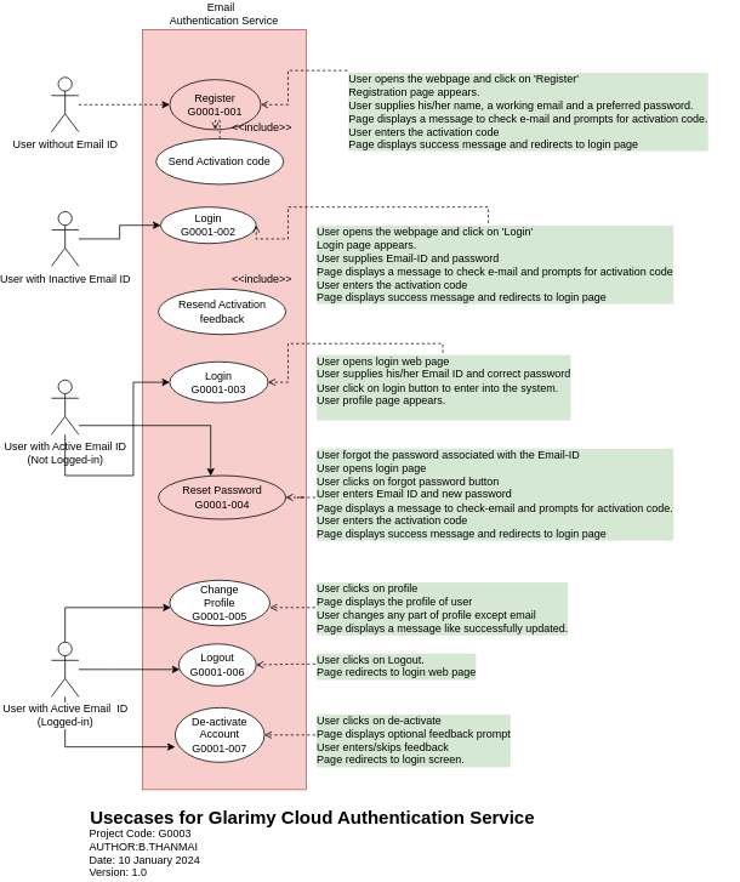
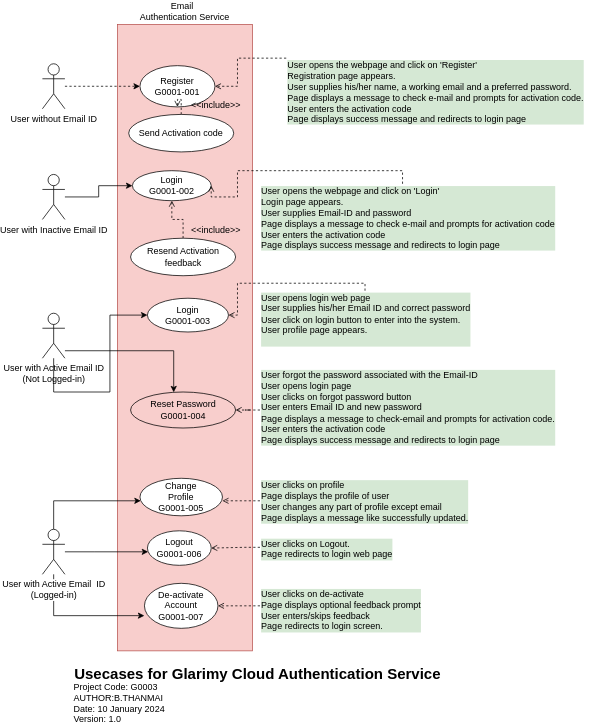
  <mxCell id="0" />
  <mxCell id="1" parent="0" />
  <mxCell id="2" value="&lt;div&gt;Email&amp;nbsp;&amp;nbsp;&lt;/div&gt;&lt;div&gt;Authentication Service&lt;/div&gt;" style="rounded=0;whiteSpace=wrap;html=1;labelBackgroundColor=none;fontSize=12;align=center;fillColor=#f8cecc;strokeColor=#b85450;labelPosition=center;verticalLabelPosition=top;verticalAlign=bottom;" parent="1" vertex="1"><mxGeometry x="120" y="20" width="180" height="835" as="geometry" /></mxCell>
  <mxCell id="3" style="edgeStyle=orthogonalEdgeStyle;rounded=0;orthogonalLoop=1;jettySize=auto;html=1;dashed=1;" parent="1" source="4" target="5" edge="1"><mxGeometry relative="1" as="geometry" /></mxCell>
  <mxCell id="4" value="User without Email ID" style="shape=umlActor;verticalLabelPosition=bottom;labelBackgroundColor=none;verticalAlign=top;html=1;fillColor=none;" parent="1" vertex="1"><mxGeometry x="20" y="72.5" width="30" height="60" as="geometry" /></mxCell>
- <mxCell id="5" value="&lt;div&gt;Register&lt;/div&gt;&lt;div&gt;G0001-001&lt;br&gt;&lt;/div&gt;" style="ellipse;whiteSpace=wrap;html=1;fillColor=#f8cecc;" parent="1" vertex="1"><mxGeometry x="150" y="75" width="100" height="55" as="geometry" /></mxCell>
+ <mxCell id="5" value="&lt;div&gt;Register&lt;/div&gt;&lt;div&gt;G0001-001&lt;br&gt;&lt;/div&gt;" style="ellipse;whiteSpace=wrap;html=1;" parent="1" vertex="1"><mxGeometry x="150" y="75" width="100" height="55" as="geometry" /></mxCell>
  <mxCell id="6" value="&lt;div&gt;Login&lt;/div&gt;&lt;div&gt;G0001-002&lt;/div&gt;" style="ellipse;whiteSpace=wrap;html=1;" parent="1" vertex="1"><mxGeometry x="140" y="215" width="105" height="40" as="geometry" /></mxCell>
- <mxCell id="7" value="&lt;div&gt;Login&lt;/div&gt;&lt;div&gt;G0001-003&lt;/div&gt;" style="ellipse;whiteSpace=wrap;html=1;" parent="1" vertex="1"><mxGeometry x="150" y="385" width="108" height="45" as="geometry" /></mxCell>
+ <mxCell id="7" value="&lt;div&gt;Login&lt;/div&gt;&lt;div&gt;G0001-003&lt;/div&gt;" style="ellipse;whiteSpace=wrap;html=1;" parent="1" vertex="1"><mxGeometry x="160" y="385" width="108" height="45" as="geometry" /></mxCell>
  <mxCell id="8" value="&lt;div&gt;Change &lt;br&gt;&lt;/div&gt;&lt;div&gt;Profile&lt;/div&gt;&lt;div&gt;G0001-005&lt;/div&gt;" style="ellipse;whiteSpace=wrap;html=1;" parent="1" vertex="1"><mxGeometry x="150" y="625" width="110" height="50" as="geometry" /></mxCell>
  <mxCell id="9" style="edgeStyle=orthogonalEdgeStyle;rounded=0;orthogonalLoop=1;jettySize=auto;html=1;entryX=0;entryY=0.5;entryDx=0;entryDy=0;" parent="1" source="11" target="7" edge="1"><mxGeometry relative="1" as="geometry"><Array as="points"><mxPoint x="35" y="510" /><mxPoint x="110" y="510" /><mxPoint x="110" y="408" /></Array></mxGeometry></mxCell>
  <mxCell id="10" style="edgeStyle=orthogonalEdgeStyle;rounded=0;orthogonalLoop=1;jettySize=auto;html=1;" parent="1" source="11" target="17" edge="1"><mxGeometry relative="1" as="geometry"><Array as="points"><mxPoint x="195" y="455" /></Array></mxGeometry></mxCell>
  <mxCell id="11" value="&lt;div&gt;User with Active Email ID&lt;/div&gt;&lt;div&gt;(Not Logged-in)&lt;br&gt;&lt;/div&gt;" style="shape=umlActor;verticalLabelPosition=bottom;labelBackgroundColor=none;verticalAlign=top;html=1;" parent="1" vertex="1"><mxGeometry x="20" y="405" width="30" height="60" as="geometry" /></mxCell>
  <mxCell id="12" style="edgeStyle=orthogonalEdgeStyle;rounded=0;orthogonalLoop=1;jettySize=auto;html=1;" parent="1" source="15" target="8" edge="1"><mxGeometry relative="1" as="geometry"><Array as="points"><mxPoint x="35" y="655" /></Array></mxGeometry></mxCell>
  <mxCell id="13" style="edgeStyle=orthogonalEdgeStyle;rounded=0;orthogonalLoop=1;jettySize=auto;html=1;" parent="1" source="15" target="18" edge="1"><mxGeometry relative="1" as="geometry"><Array as="points"><mxPoint x="90" y="723" /><mxPoint x="90" y="723" /></Array></mxGeometry></mxCell>
  <mxCell id="14" style="edgeStyle=orthogonalEdgeStyle;rounded=0;orthogonalLoop=1;jettySize=auto;html=1;entryX=-0.001;entryY=0.718;entryDx=0;entryDy=0;entryPerimeter=0;endArrow=classic;endFill=1;fontSize=12;" parent="1" source="15" target="16" edge="1"><mxGeometry relative="1" as="geometry"><Array as="points"><mxPoint x="35" y="808" /></Array></mxGeometry></mxCell>
  <mxCell id="15" value="&lt;div&gt;User with Active Email&amp;nbsp; ID&lt;/div&gt;&lt;div&gt;(Logged-in)&lt;br&gt;&lt;/div&gt;" style="shape=umlActor;verticalLabelPosition=bottom;labelBackgroundColor=#ffffff;verticalAlign=top;html=1;" parent="1" vertex="1"><mxGeometry x="20" y="693" width="30" height="60" as="geometry" /></mxCell>
  <mxCell id="16" value="&lt;div&gt;De-activate Account&lt;/div&gt;&lt;div&gt;G0001-007&lt;br&gt;&lt;/div&gt;" style="ellipse;whiteSpace=wrap;html=1;" parent="1" vertex="1"><mxGeometry x="156" y="765" width="98" height="60" as="geometry" /></mxCell>
  <mxCell id="17" value="&lt;div&gt;Reset Password&lt;/div&gt;&lt;div&gt;G0001-004&lt;br&gt;&lt;/div&gt;" style="ellipse;whiteSpace=wrap;html=1;fillColor=#f8cecc;" parent="1" vertex="1"><mxGeometry x="137.5" y="510" width="140" height="48" as="geometry" /></mxCell>
  <mxCell id="18" value="&lt;div&gt;Logout&lt;/div&gt;G0001-006" style="ellipse;whiteSpace=wrap;html=1;" parent="1" vertex="1"><mxGeometry x="160" y="695" width="85" height="46" as="geometry" /></mxCell>
  <mxCell id="19" style="edgeStyle=orthogonalEdgeStyle;rounded=0;orthogonalLoop=1;jettySize=auto;html=1;entryX=0;entryY=0.5;entryDx=0;entryDy=0;" parent="1" source="20" target="6" edge="1"><mxGeometry relative="1" as="geometry" /></mxCell>
  <mxCell id="20" value="User with Inactive Email ID" style="shape=umlActor;verticalLabelPosition=bottom;labelBackgroundColor=none;verticalAlign=top;html=1;fillColor=#ffffff;strokeColor=#000000;" parent="1" vertex="1"><mxGeometry x="20" y="220" width="30" height="60" as="geometry" /></mxCell>
  <mxCell id="21" style="edgeStyle=orthogonalEdgeStyle;rounded=0;orthogonalLoop=1;jettySize=auto;html=1;entryX=1;entryY=0.5;entryDx=0;entryDy=0;dashed=1;endArrow=open;endFill=0;fontSize=12;" parent="1" source="22" target="5" edge="1"><mxGeometry relative="1" as="geometry"><Array as="points"><mxPoint x="500" y="65" /><mxPoint x="280" y="65" /><mxPoint x="280" y="102" /></Array></mxGeometry></mxCell>
  <mxCell id="22" value="&lt;div&gt;User opens the webpage and click on 'Register'&lt;/div&gt;&lt;div&gt;Registration page appears.&lt;br&gt;&lt;/div&gt;&lt;div&gt;User supplies his/her name, a working email and a preferred password.&lt;/div&gt;&lt;div&gt;Page displays a message to check e-mail and prompts for activation code.&lt;/div&gt;&lt;div&gt;User enters the activation code&lt;/div&gt;&lt;div&gt;Page displays success message and redirects to login page&lt;br&gt;&lt;/div&gt;" style="text;html=1;resizable=0;points=[];autosize=1;align=left;verticalAlign=top;spacingTop=-4;labelBackgroundColor=#D5E8D4;comic=0;shadow=0;" parent="1" vertex="1"><mxGeometry x="345" y="65" width="410" height="90" as="geometry" /></mxCell>
+ <mxCell id="23" style="edgeStyle=orthogonalEdgeStyle;rounded=0;orthogonalLoop=1;jettySize=auto;html=1;endArrow=open;endFill=0;fontSize=12;dashed=1;" parent="1" source="24" target="6" edge="1"><mxGeometry relative="1" as="geometry" /></mxCell>
  <mxCell id="24" value="&lt;div&gt;Resend Activation feedback&lt;/div&gt;" style="ellipse;whiteSpace=wrap;html=1;" parent="1" vertex="1"><mxGeometry x="137.5" y="305" width="140" height="50" as="geometry" /></mxCell>
  <mxCell id="25" style="edgeStyle=orthogonalEdgeStyle;rounded=0;orthogonalLoop=1;jettySize=auto;html=1;dashed=1;endArrow=open;endFill=0;" parent="1" source="27" target="5" edge="1"><mxGeometry relative="1" as="geometry" /></mxCell>
  <mxCell id="26" value="&amp;lt;&amp;lt;include&amp;gt;&amp;gt;" style="text;html=1;resizable=0;points=[];align=center;verticalAlign=middle;labelBackgroundColor=none;" parent="25" vertex="1" connectable="0"><mxGeometry x="0.564" relative="1" as="geometry"><mxPoint x="50" y="5" as="offset" /></mxGeometry></mxCell>
  <mxCell id="27" value="&lt;div&gt;Send Activation code&lt;/div&gt;" style="ellipse;whiteSpace=wrap;html=1;" parent="1" vertex="1"><mxGeometry x="135" y="140" width="140" height="50" as="geometry" /></mxCell>
  <mxCell id="28" style="edgeStyle=orthogonalEdgeStyle;rounded=0;orthogonalLoop=1;jettySize=auto;html=1;entryX=1;entryY=0.5;entryDx=0;entryDy=0;dashed=1;endArrow=open;endFill=0;fontSize=12;" parent="1" source="29" target="6" edge="1"><mxGeometry relative="1" as="geometry"><Array as="points"><mxPoint x="500" y="215" /><mxPoint x="280" y="215" /><mxPoint x="280" y="250" /></Array></mxGeometry></mxCell>
  <mxCell id="29" value="User opens the webpage and click on 'Login'&lt;br&gt;&lt;div&gt;&lt;span&gt;Login page appears.&lt;/span&gt;&lt;/div&gt;&lt;div&gt;&lt;span&gt;User supplies Email-ID and password&lt;/span&gt;&lt;/div&gt;&lt;div&gt;&lt;span&gt;Page displays a message to check e-mail and prompts for activation code&lt;/span&gt;&lt;/div&gt;&lt;div&gt;&lt;span&gt;User enters the activation code&lt;/span&gt;&lt;/div&gt;&lt;div&gt;&lt;span&gt;Page displays success message and redirects to login page&lt;br&gt;&lt;/span&gt;&lt;/div&gt;" style="text;html=1;resizable=0;points=[];autosize=1;align=left;verticalAlign=top;spacingTop=-4;labelBackgroundColor=#D5E8D4;" parent="1" vertex="1"><mxGeometry x="310" y="232.5" width="420" height="90" as="geometry" /></mxCell>
  <mxCell id="30" style="edgeStyle=orthogonalEdgeStyle;rounded=0;orthogonalLoop=1;jettySize=auto;html=1;entryX=1;entryY=0.5;entryDx=0;entryDy=0;dashed=1;endArrow=open;endFill=0;fontSize=12;" parent="1" source="31" target="7" edge="1"><mxGeometry relative="1" as="geometry"><Array as="points"><mxPoint x="450" y="365" /><mxPoint x="280" y="365" /><mxPoint x="280" y="408" /></Array></mxGeometry></mxCell>
  <mxCell id="31" value="&lt;div&gt;User opens login web page&lt;/div&gt;&lt;div&gt;User supplies his/her Email ID and correct password&lt;/div&gt;&lt;div&gt;User click on login button to enter into the system.&lt;/div&gt;&lt;div&gt;User profile page appears.&lt;/div&gt;&lt;div&gt;&lt;br&gt;&lt;/div&gt;" style="text;html=1;resizable=0;points=[];autosize=1;align=left;verticalAlign=top;spacingTop=-4;labelBackgroundColor=#D5E8D4;" parent="1" vertex="1"><mxGeometry x="310" y="375" width="300" height="80" as="geometry" /></mxCell>
  <mxCell id="32" style="edgeStyle=orthogonalEdgeStyle;rounded=0;orthogonalLoop=1;jettySize=auto;html=1;entryX=1;entryY=0.5;entryDx=0;entryDy=0;dashed=1;endArrow=open;endFill=0;fontSize=12;" parent="1" source="33" target="16" edge="1"><mxGeometry relative="1" as="geometry"><Array as="points"><mxPoint x="300" y="795" /><mxPoint x="300" y="795" /></Array></mxGeometry></mxCell>
  <mxCell id="33" value="User clicks on de-activate&lt;br&gt;&lt;div&gt;Page displays optional feedback prompt&lt;/div&gt;&lt;div&gt;User enters/skips feedback&lt;br&gt;&lt;/div&gt;&lt;div&gt;Page redirects to login screen.&lt;/div&gt;" style="text;html=1;resizable=0;points=[];autosize=1;align=left;verticalAlign=top;spacingTop=-4;labelBackgroundColor=#D5E8D4;" parent="1" vertex="1"><mxGeometry x="310" y="770" width="230" height="60" as="geometry" /></mxCell>
  <mxCell id="34" style="edgeStyle=orthogonalEdgeStyle;rounded=0;orthogonalLoop=1;jettySize=auto;html=1;entryX=1;entryY=0.5;entryDx=0;entryDy=0;dashed=1;endArrow=open;endFill=0;fontSize=12;" parent="1" source="35" target="17" edge="1"><mxGeometry relative="1" as="geometry" /></mxCell>
  <mxCell id="35" value="&lt;div&gt;User forgot the password associated with the Email-ID&lt;br&gt;&lt;/div&gt;&lt;div&gt;User opens login page&lt;/div&gt;&lt;div&gt;User clicks on forgot password button&lt;/div&gt;&lt;div&gt;User enters Email ID and new password&lt;br&gt;&lt;/div&gt;&lt;div&gt;Page displays a message to check-email and prompts for activation code.&lt;/div&gt;&lt;div&gt;User enters the activation code&lt;/div&gt;&lt;div&gt;Page displays success message and redirects to login page&lt;/div&gt;" style="text;html=1;labelBackgroundColor=#D5E8D4;" parent="1" vertex="1"><mxGeometry x="310" y="474" width="410" height="120" as="geometry" /></mxCell>
  <mxCell id="36" style="edgeStyle=orthogonalEdgeStyle;rounded=0;orthogonalLoop=1;jettySize=auto;html=1;dashed=1;endArrow=open;endFill=0;fontSize=12;" parent="1" source="37" edge="1"><mxGeometry relative="1" as="geometry"><mxPoint x="260" y="655" as="targetPoint" /></mxGeometry></mxCell>
  <mxCell id="37" value="&lt;div&gt;User clicks on profile&lt;/div&gt;&lt;div&gt;Page displays the profile of user&lt;/div&gt;&lt;div&gt;User changes any part of profile except email&lt;br&gt;&lt;/div&gt;Page displays a message like successfully updated.&lt;br&gt;" style="text;html=1;resizable=0;points=[];autosize=1;align=left;verticalAlign=top;spacingTop=-4;labelBackgroundColor=#D5E8D4;" parent="1" vertex="1"><mxGeometry x="310" y="625" width="290" height="60" as="geometry" /></mxCell>
  <mxCell id="38" style="edgeStyle=orthogonalEdgeStyle;rounded=0;orthogonalLoop=1;jettySize=auto;html=1;entryX=1;entryY=0.5;entryDx=0;entryDy=0;dashed=1;endArrow=open;endFill=0;fontSize=12;" parent="1" source="39" target="18" edge="1"><mxGeometry relative="1" as="geometry"><Array as="points"><mxPoint x="290" y="717" /><mxPoint x="290" y="717" /></Array></mxGeometry></mxCell>
  <mxCell id="39" value="User clicks on Logout.&lt;br&gt;Page redirects to login web page&lt;br&gt;" style="text;html=1;resizable=0;points=[];autosize=1;align=left;verticalAlign=top;spacingTop=-4;labelBackgroundColor=#D5E8D4;" parent="1" vertex="1"><mxGeometry x="310" y="703" width="190" height="30" as="geometry" /></mxCell>
  <mxCell id="40" value="Usecases for Glarimy Cloud Authentication Service" style="text;html=1;strokeColor=none;fillColor=none;align=center;verticalAlign=middle;whiteSpace=wrap;rounded=0;labelBackgroundColor=none;fontSize=20;fontStyle=1" parent="1" vertex="1"><mxGeometry x="33" y="875" width="548" height="20" as="geometry" /></mxCell>
  <mxCell id="41" value="&lt;div style=&quot;font-size: 12px&quot;&gt;Project Code: G0003&lt;/div&gt;&lt;div style=&quot;font-size: 12px&quot;&gt;&lt;span style=&quot;background-color: initial;&quot;&gt;AUTHOR:B.THANMAI&lt;/span&gt;&lt;/div&gt;&lt;div style=&quot;font-size: 12px&quot;&gt;&lt;span style=&quot;background-color: initial;&quot;&gt;Date: 10 January 2024&lt;/span&gt;&lt;br&gt;&lt;/div&gt;&lt;div style=&quot;font-size: 12px&quot;&gt;Version: 1.0&lt;br style=&quot;font-size: 12px&quot;&gt;&lt;/div&gt;" style="text;html=1;strokeColor=none;fillColor=none;align=left;verticalAlign=middle;whiteSpace=wrap;rounded=0;labelBackgroundColor=none;fontSize=12;" parent="1" vertex="1"><mxGeometry x="60" y="915" width="480" height="20" as="geometry" /></mxCell>
  <mxCell id="42" value="&amp;lt;&amp;lt;include&amp;gt;&amp;gt;" style="text;html=1;resizable=0;points=[];align=center;verticalAlign=middle;labelBackgroundColor=none;" parent="1" vertex="1" connectable="0"><mxGeometry x="200.172" y="295.001" as="geometry"><mxPoint x="50" y="-2" as="offset" /></mxGeometry></mxCell>
  <mxCell id="43" style="edgeStyle=orthogonalEdgeStyle;rounded=0;orthogonalLoop=1;jettySize=auto;html=1;exitX=0.5;exitY=1;exitDx=0;exitDy=0;dashed=1;endArrow=open;endFill=0;fontSize=12;" parent="1" source="18" target="18" edge="1"><mxGeometry relative="1" as="geometry" /></mxCell>
